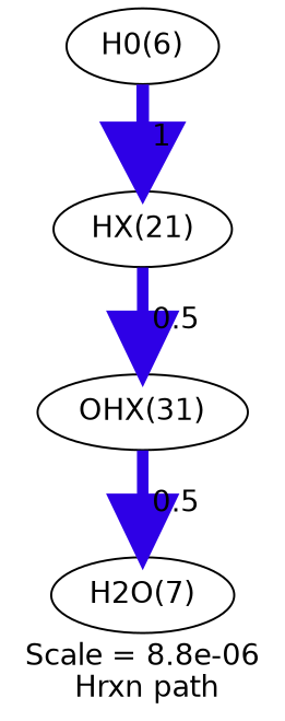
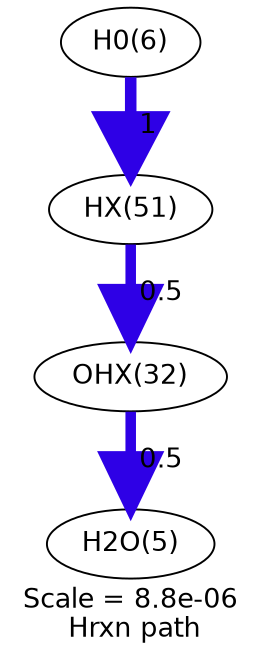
  digraph {
    fontname=Helvetica
    label="Scale = 8.8e-06\l Hrxn path"
    node [fontname=Helvetica]
    edge [arrowsize=2.74 color="0.7, 1, 0.9" fontname=Helvetica penwidth=5.48]
    n1 [label="H0(6)"]
-   n2 [label="HX(21)"]
-   n3 [label="OHX(31)"]
-   n4 [label="H2O(7)"]
+   n2 [label="HX(51)"]
+   n3 [label="OHX(32)"]
+   n4 [label="H2O(5)"]
    n1 -> n2 [arrowsize=3 color="0.7, 1.5, 0.9" label=" 1" penwidth=6]
    n2 -> n3 [label=" 0.5"]
    n3 -> n4 [label=" 0.5"]
  }
